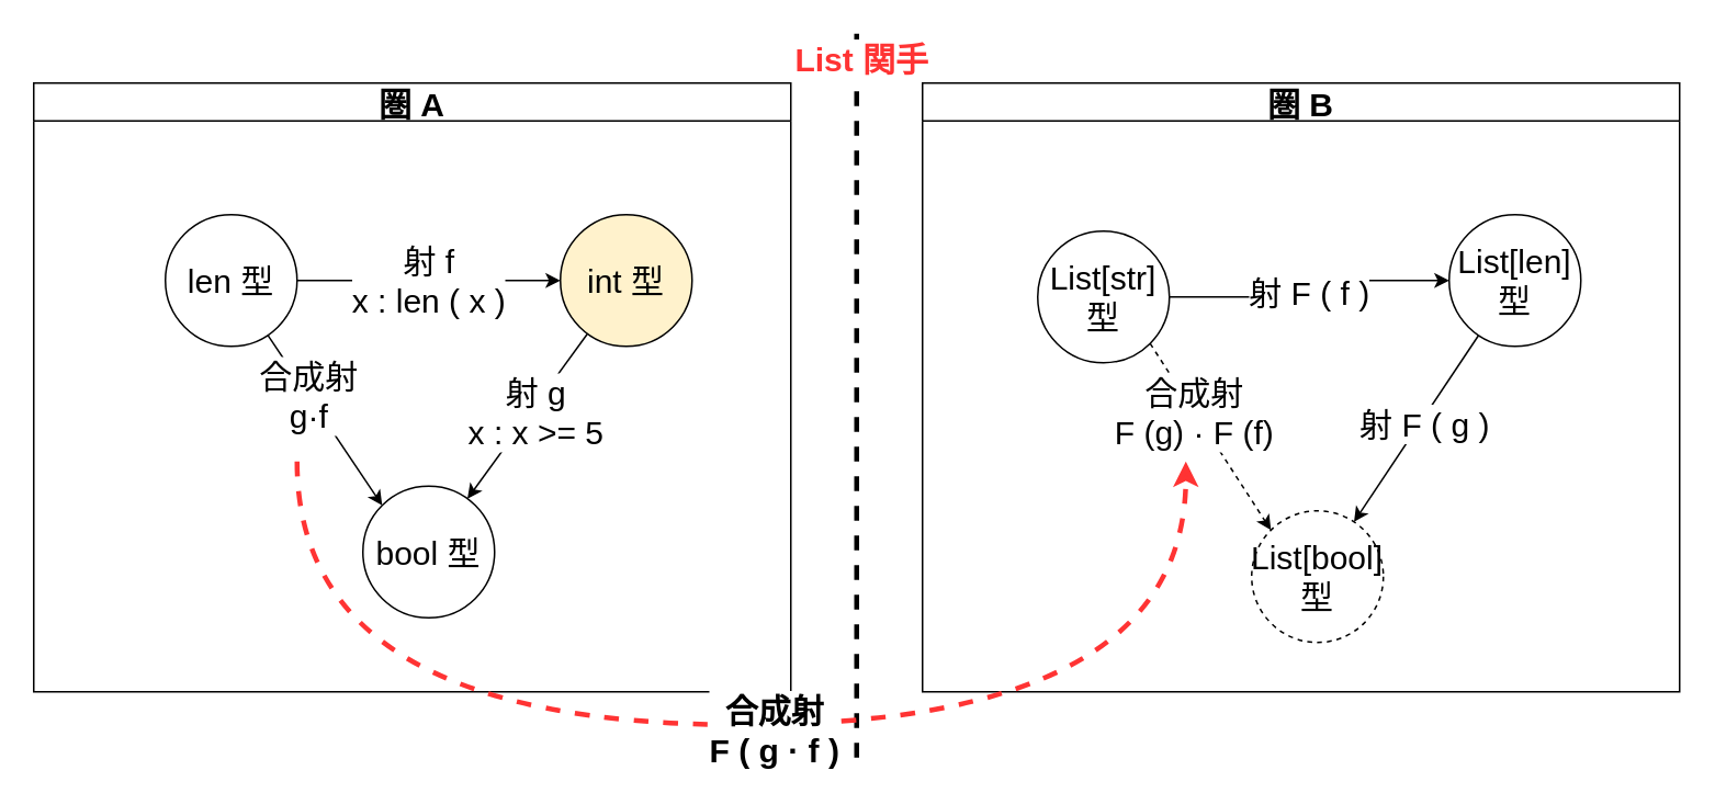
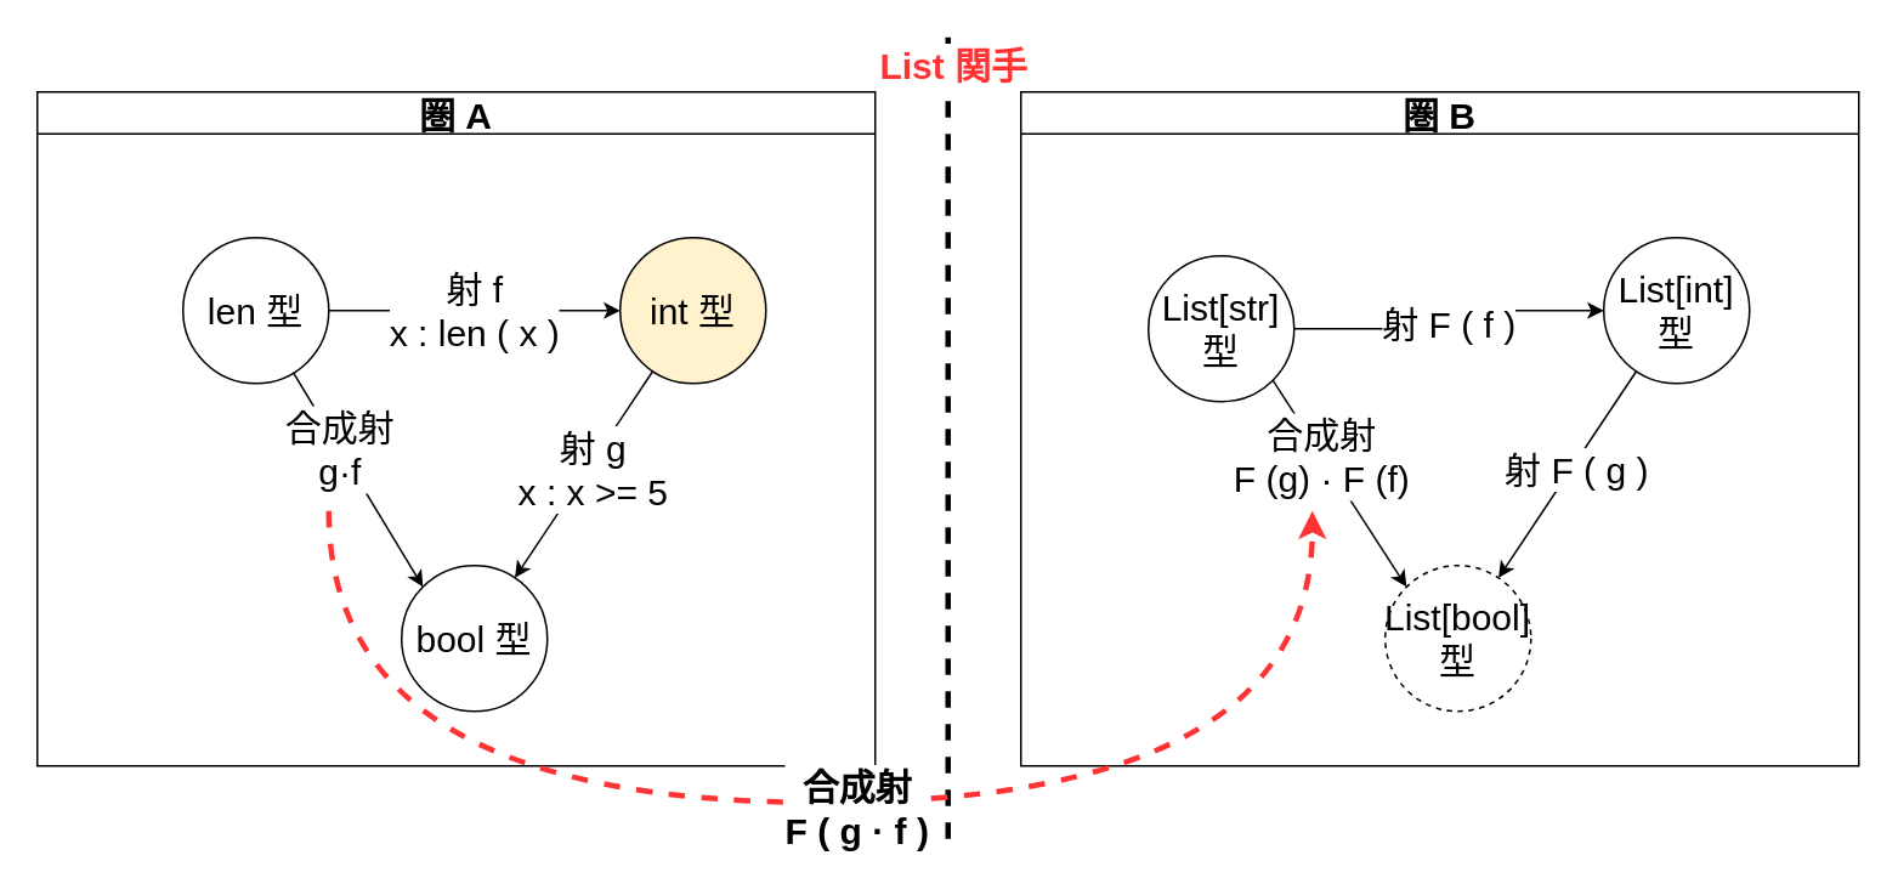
  <mxCell id="0" />
  <mxCell id="1" parent="0" />
  <mxCell id="2" value="" style="edgeStyle=orthogonalEdgeStyle;rounded=0;orthogonalLoop=1;jettySize=auto;html=1;fontSize=20;" parent="1" source="6" target="9" edge="1"><mxGeometry relative="1" as="geometry" /></mxCell>
  <mxCell id="3" value="射 f&lt;br style=&quot;font-size: 20px;&quot;&gt;x : len ( x )" style="edgeLabel;html=1;align=center;verticalAlign=middle;resizable=0;points=[];fontSize=20;" parent="2" vertex="1" connectable="0"><mxGeometry x="-0.013" y="1" relative="1" as="geometry"><mxPoint as="offset" /></mxGeometry></mxCell>
  <mxCell id="4" style="rounded=0;orthogonalLoop=1;jettySize=auto;html=1;entryX=0;entryY=0;entryDx=0;entryDy=0;fontSize=20;" edge="1" parent="1" source="6" target="10"><mxGeometry relative="1" as="geometry" /></mxCell>
  <mxCell id="5" value="合成射&lt;br style=&quot;font-size: 20px;&quot;&gt;g·f" style="edgeLabel;html=1;align=center;verticalAlign=middle;resizable=0;points=[];fontSize=20;" vertex="1" connectable="0" parent="4"><mxGeometry x="-0.296" relative="1" as="geometry"><mxPoint as="offset" /></mxGeometry></mxCell>
  <mxCell id="6" value="len 型" style="ellipse;whiteSpace=wrap;html=1;aspect=fixed;fontSize=20;" parent="1" vertex="1"><mxGeometry x="100" y="130" width="80" height="80" as="geometry" /></mxCell>
  <mxCell id="7" value="" style="rounded=0;orthogonalLoop=1;jettySize=auto;html=1;elbow=vertical;fontSize=20;" parent="1" source="9" target="10" edge="1"><mxGeometry relative="1" as="geometry" /></mxCell>
  <mxCell id="8" value="射 g&lt;br style=&quot;font-size: 20px;&quot;&gt;x : x &amp;gt;= 5" style="edgeLabel;html=1;align=center;verticalAlign=middle;resizable=0;points=[];fontSize=20;" parent="7" vertex="1" connectable="0"><mxGeometry x="-0.077" y="2" relative="1" as="geometry"><mxPoint as="offset" /></mxGeometry></mxCell>
  <mxCell id="9" value="int 型" style="ellipse;whiteSpace=wrap;html=1;aspect=fixed;fontSize=20;fillColor=#fff2cc;" parent="1" vertex="1"><mxGeometry x="340" y="130" width="80" height="80" as="geometry" /></mxCell>
- <mxCell id="10" value="bool&amp;nbsp;型" style="ellipse;whiteSpace=wrap;html=1;aspect=fixed;fontSize=20;" parent="1" vertex="1"><mxGeometry x="220" y="295" width="80" height="80" as="geometry" /></mxCell>
+ <mxCell id="10" value="bool&amp;nbsp;型" style="ellipse;whiteSpace=wrap;html=1;aspect=fixed;fontSize=20;" parent="1" vertex="1"><mxGeometry x="220" y="310" width="80" height="80" as="geometry" /></mxCell>
  <mxCell id="11" value="圏 A" style="swimlane;fontSize=20;" parent="1" vertex="1"><mxGeometry x="20" y="50" width="460" height="370" as="geometry" /></mxCell>
  <mxCell id="12" value="" style="endArrow=none;dashed=1;html=1;rounded=0;fontSize=20;strokeWidth=3;" parent="1" edge="1"><mxGeometry width="50" height="50" relative="1" as="geometry"><mxPoint x="520" y="460" as="sourcePoint" /><mxPoint x="520" y="20" as="targetPoint" /></mxGeometry></mxCell>
  <mxCell id="13" value="&lt;b style=&quot;font-size: 20px;&quot;&gt;&lt;font color=&quot;#ff3333&quot; style=&quot;font-size: 20px;&quot;&gt;List 関手&lt;/font&gt;&lt;/b&gt;" style="edgeLabel;html=1;align=center;verticalAlign=middle;resizable=0;points=[];fontSize=20;" parent="12" vertex="1" connectable="0"><mxGeometry x="0.938" y="-2" relative="1" as="geometry"><mxPoint as="offset" /></mxGeometry></mxCell>
  <mxCell id="14" value="" style="edgeStyle=orthogonalEdgeStyle;rounded=0;orthogonalLoop=1;jettySize=auto;html=1;fontSize=20;" parent="1" source="18" target="21" edge="1"><mxGeometry relative="1" as="geometry" /></mxCell>
  <mxCell id="15" value="射 F ( f )" style="edgeLabel;html=1;align=center;verticalAlign=middle;resizable=0;points=[];fontSize=20;" parent="14" vertex="1" connectable="0"><mxGeometry x="-0.013" y="1" relative="1" as="geometry"><mxPoint as="offset" /></mxGeometry></mxCell>
- <mxCell id="16" style="edgeStyle=none;rounded=0;orthogonalLoop=1;jettySize=auto;html=1;exitX=1;exitY=1;exitDx=0;exitDy=0;entryX=0;entryY=0;entryDx=0;entryDy=0;fontSize=20;dashed=1;" edge="1" parent="1" source="18" target="22"><mxGeometry relative="1" as="geometry" /></mxCell>
+ <mxCell id="16" style="edgeStyle=none;rounded=0;orthogonalLoop=1;jettySize=auto;html=1;exitX=1;exitY=1;exitDx=0;exitDy=0;entryX=0;entryY=0;entryDx=0;entryDy=0;fontSize=20;" edge="1" parent="1" source="18" target="22"><mxGeometry relative="1" as="geometry" /></mxCell>
  <mxCell id="17" value="合成射&lt;br style=&quot;font-size: 20px;&quot;&gt;F (g) · F (f)" style="edgeLabel;html=1;align=center;verticalAlign=middle;resizable=0;points=[];fontSize=20;" vertex="1" connectable="0" parent="16"><mxGeometry x="-0.271" relative="1" as="geometry"><mxPoint as="offset" /></mxGeometry></mxCell>
  <mxCell id="18" value="List[str]&lt;br style=&quot;font-size: 20px;&quot;&gt;型" style="ellipse;whiteSpace=wrap;html=1;aspect=fixed;fontSize=20;" parent="1" vertex="1"><mxGeometry x="630" y="140" width="80" height="80" as="geometry" /></mxCell>
  <mxCell id="19" value="" style="rounded=0;orthogonalLoop=1;jettySize=auto;html=1;elbow=vertical;fontSize=20;" parent="1" source="21" target="22" edge="1"><mxGeometry relative="1" as="geometry" /></mxCell>
  <mxCell id="20" value="射 F ( g )" style="edgeLabel;html=1;align=center;verticalAlign=middle;resizable=0;points=[];fontSize=20;" parent="19" vertex="1" connectable="0"><mxGeometry x="-0.077" y="2" relative="1" as="geometry"><mxPoint as="offset" /></mxGeometry></mxCell>
- <mxCell id="21" value="List[len] 型" style="ellipse;whiteSpace=wrap;html=1;aspect=fixed;fontSize=20;" parent="1" vertex="1"><mxGeometry x="880" y="130" width="80" height="80" as="geometry" /></mxCell>
+ <mxCell id="21" value="List[int] 型" style="ellipse;whiteSpace=wrap;html=1;aspect=fixed;fontSize=20;" parent="1" vertex="1"><mxGeometry x="880" y="130" width="80" height="80" as="geometry" /></mxCell>
  <mxCell id="22" value="List[bool]型" style="ellipse;whiteSpace=wrap;html=1;aspect=fixed;fontSize=20;dashed=1;" parent="1" vertex="1"><mxGeometry x="760" y="310" width="80" height="80" as="geometry" /></mxCell>
  <mxCell id="23" value="圏 B" style="swimlane;fontSize=20;" parent="1" vertex="1"><mxGeometry x="560" y="50" width="460" height="370" as="geometry" /></mxCell>
  <mxCell id="24" value="" style="endArrow=classic;html=1;rounded=0;fontSize=20;fontColor=#FF3333;strokeWidth=3;dashed=1;strokeColor=#FF3333;edgeStyle=orthogonalEdgeStyle;curved=1;" parent="1" edge="1"><mxGeometry width="50" height="50" relative="1" as="geometry"><mxPoint x="180" y="280" as="sourcePoint" /><mxPoint x="720" y="280" as="targetPoint" /><Array as="points"><mxPoint x="180" y="440" /><mxPoint x="720" y="440" /></Array></mxGeometry></mxCell>
  <mxCell id="25" value="合成射&lt;br&gt;F ( g · f )" style="edgeLabel;html=1;align=center;verticalAlign=middle;resizable=0;points=[];fontSize=20;fontStyle=1" vertex="1" connectable="0" parent="24"><mxGeometry x="0.041" y="-2" relative="1" as="geometry"><mxPoint x="1" as="offset" /></mxGeometry></mxCell>
